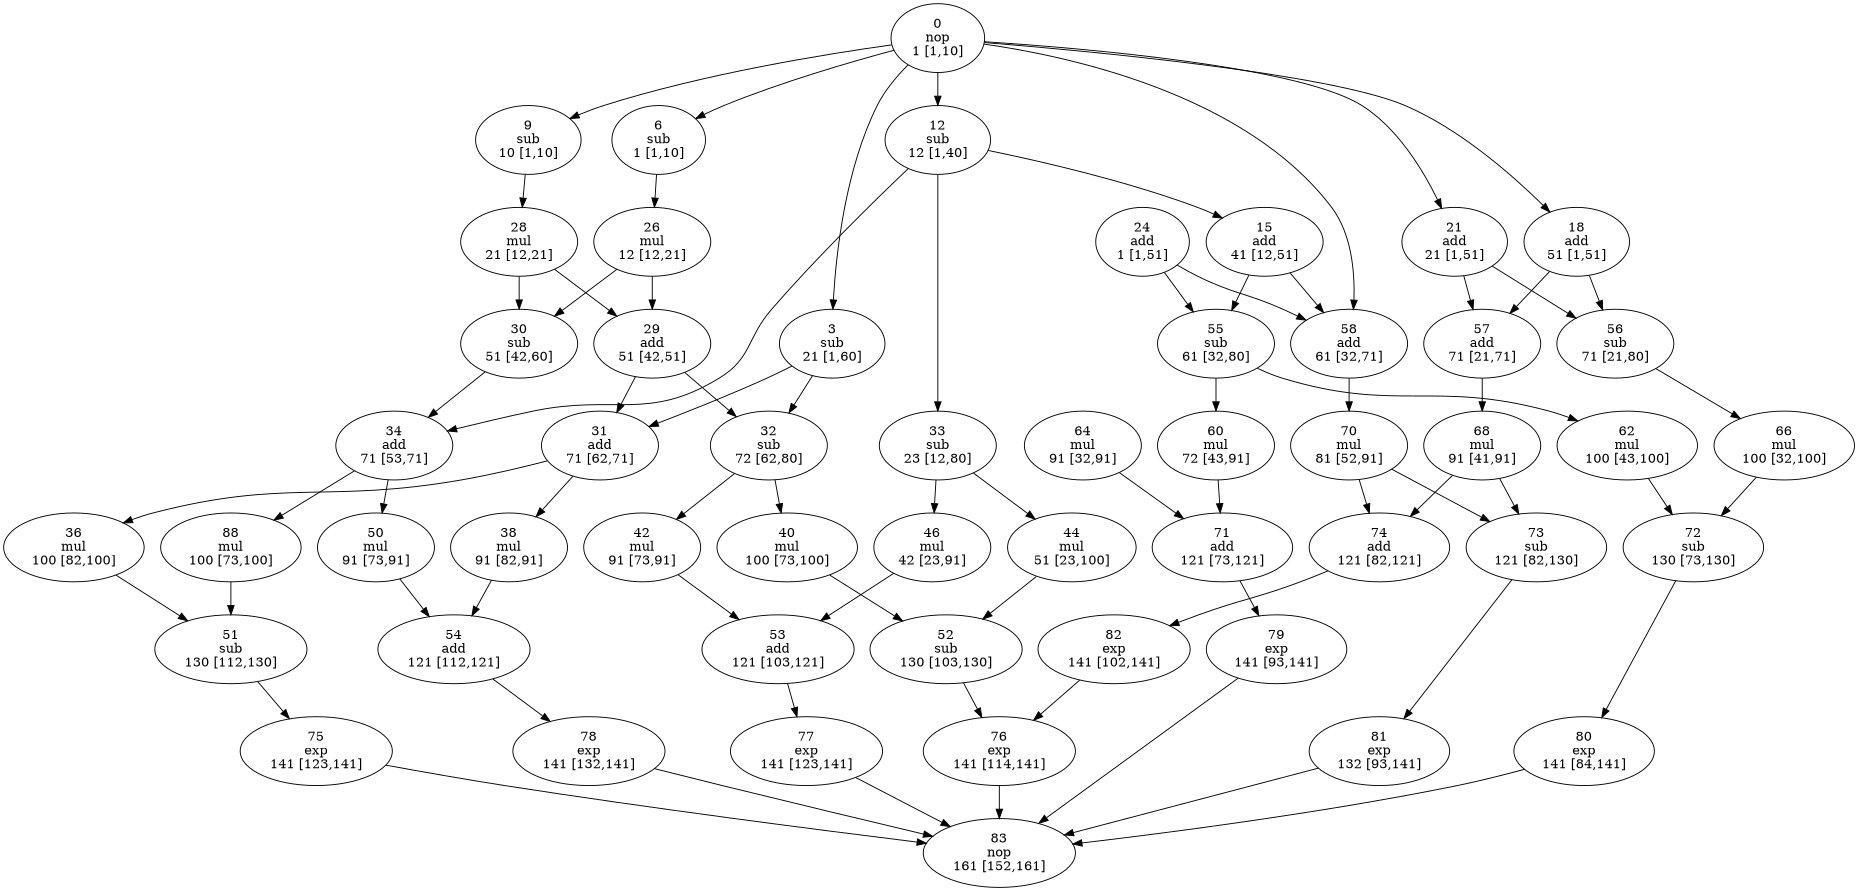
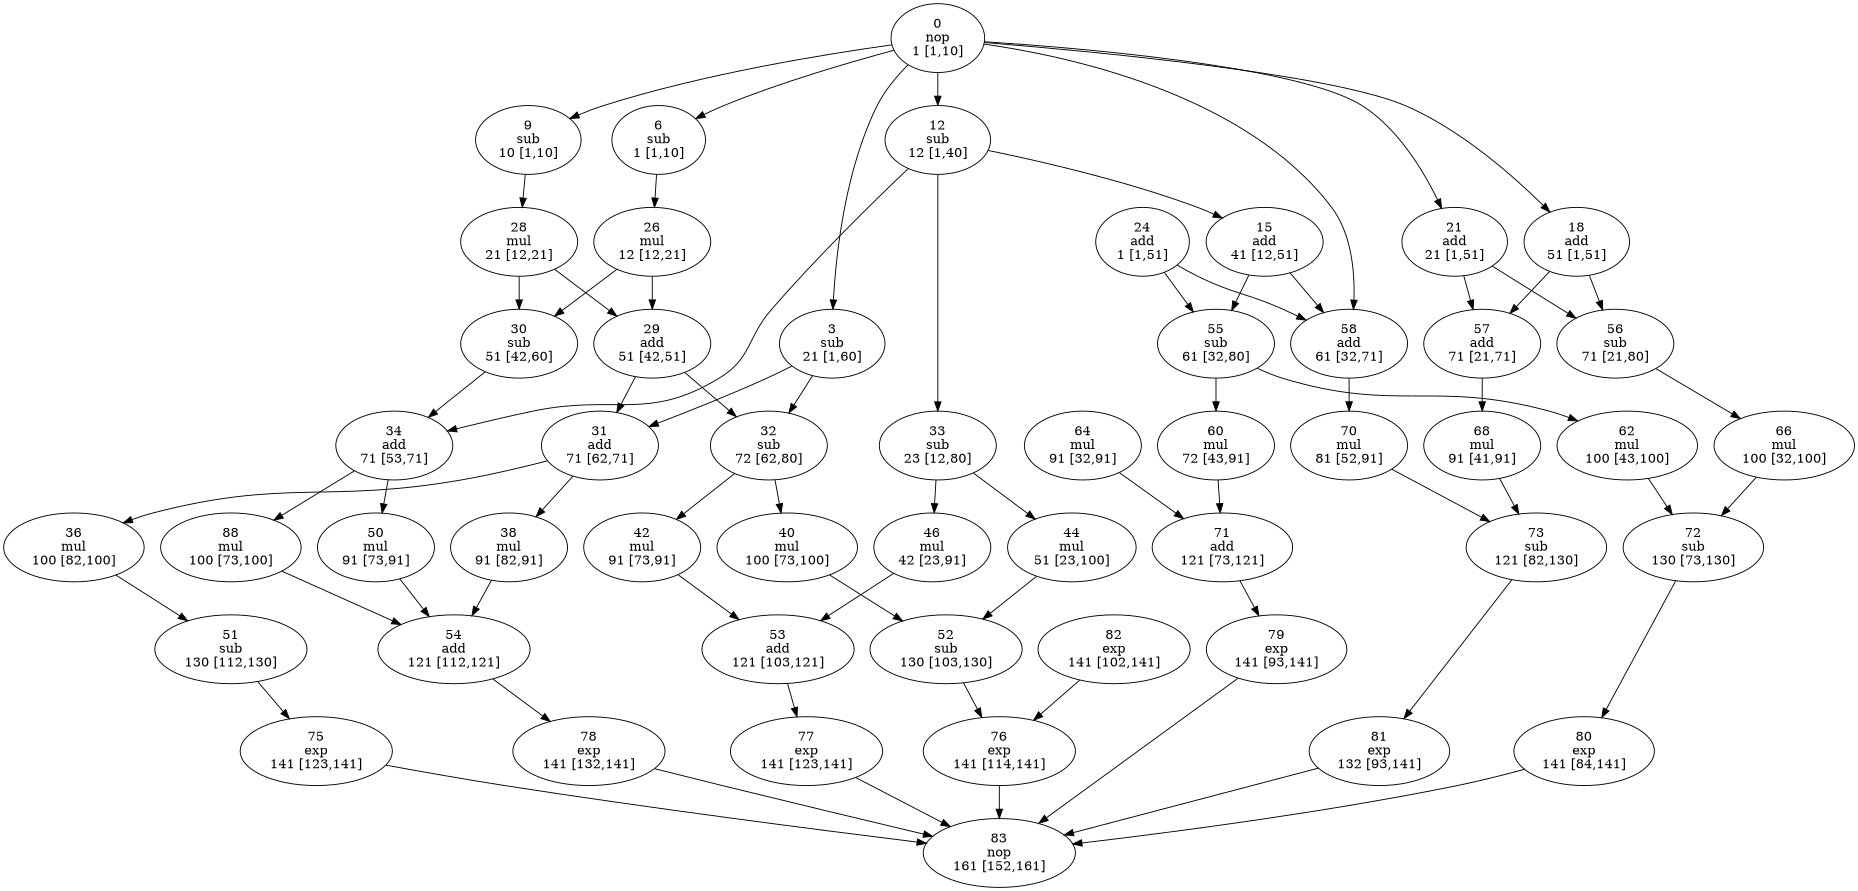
  strict digraph {
    node [area=2 delay=20 fontcolor=black scheduled=1 style=empty time_step=141 tl=91 ts=1]
    n1 [delay=11 label="56\nsub\n71 [21,80]" time_step=71 tl=80 ts=21]
    n2 [area=17 delay=30 label="66\nmul\n100 [32,100]" time_step=100 tl=100 ts=32]
    n3 [area=17 delay=30 label="64\nmul\n91 [32,91]" time_step=91 ts=32]
    n4 [label="71\nadd\n121 [73,121]" time_step=121 tl=121 ts=73]
    n5 [delay=11 label="72\nsub\n130 [73,130]" time_step=130 tl=130 ts=73]
    n6 [label="54\nadd\n121 [112,121]" time_step=121 tl=121 ts=112]
    n7 [label="78\nexp\n141 [132,141]" tl=141 ts=132]
    n8 [area=0 delay=0 label="83\nnop\n161 [152,161]" time_step=161 tl=161 ts=152]
    n9 [area=17 delay=30 label="42\nmul\n91 [73,91]" time_step=91 ts=73]
    n10 [label="53\nadd\n121 [103,121]" time_step=121 tl=121 ts=103]
    n11 [label="77\nexp\n141 [123,141]" tl=141 ts=123]
    n12 [area=17 delay=30 label="60\nmul\n72 [43,91]" time_step=72 ts=43]
    n13 [label="79\nexp\n141 [93,141]" tl=141 ts=93]
    n14 [area=17 delay=30 label="62\nmul\n100 [43,100]" time_step=100 tl=100 ts=43]
    n15 [label="80\nexp\n141 [84,141]" tl=141 ts=84]
    n16 [area=17 delay=30 label="68\nmul\n91 [41,91]" time_step=91 ts=41]
    n17 [delay=11 label="73\nsub\n121 [82,130]" time_step=121 tl=130 ts=82]
-   n18 [label="74\nadd\n121 [82,121]" time_step=121 tl=121 ts=82]
    n19 [label="81\nexp\n132 [93,141]" time_step=132 tl=141 ts=93]
    n20 [label="82\nexp\n141 [102,141]" tl=141 ts=102]
    n21 [label="24\nadd\n1 [1,51]" time_step=1 tl=51]
    n22 [label="58\nadd\n61 [32,71]" time_step=61 tl=71 ts=32]
    n23 [delay=11 label="55\nsub\n61 [32,80]" time_step=61 tl=80 ts=32]
    n24 [area=17 delay=30 label="70\nmul\n81 [52,91]" time_step=81 ts=52]
    n25 [area=17 delay=30 label="26\nmul\n12 [12,21]" time_step=12 tl=21 ts=12]
    n26 [label="29\nadd\n51 [42,51]" time_step=51 tl=51 ts=42]
    n27 [delay=11 label="30\nsub\n51 [42,60]" time_step=51 tl=60 ts=42]
    n28 [label="31\nadd\n71 [62,71]" time_step=71 tl=71 ts=62]
    n29 [delay=11 label="32\nsub\n72 [62,80]" time_step=72 tl=80 ts=62]
    n30 [label="34\nadd\n71 [53,71]" time_step=71 tl=71 ts=53]
    n31 [label="21\nadd\n21 [1,51]" time_step=21 tl=51]
    n32 [label="57\nadd\n71 [21,71]" time_step=71 tl=71 ts=21]
    n33 [area=17 delay=30 label="88\nmul\n100 [73,100]" time_step=100 tl=100 ts=73]
    n34 [delay=11 label="51\nsub\n130 [112,130]" time_step=130 tl=130 ts=112]
    n35 [label="75\nexp\n141 [123,141]" tl=141 ts=123]
    n36 [area=0 delay=0 label="0\nnop\n1 [1,10]" time_step=1 tl=10]
    n37 [delay=11 label="3\nsub\n21 [1,60]" time_step=21 tl=60]
    n38 [delay=11 label="6\nsub\n1 [1,10]" time_step=1 tl=10]
    n39 [delay=11 label="9\nsub\n10 [1,10]" time_step=10 tl=10]
    n40 [delay=11 label="12\nsub\n12 [1,40]" time_step=12 tl=40]
    n41 [label="18\nadd\n51 [1,51]" time_step=51 tl=51]
    n42 [area=17 delay=30 label="28\nmul\n21 [12,21]" time_step=21 tl=21 ts=12]
    n43 [label="15\nadd\n41 [12,51]" time_step=41 tl=51 ts=12]
    n44 [delay=11 label="33\nsub\n23 [12,80]" time_step=23 tl=80 ts=12]
    n45 [area=17 delay=30 label="46\nmul\n42 [23,91]" time_step=42 ts=23]
    n46 [area=17 delay=30 label="44\nmul\n51 [23,100]" time_step=51 tl=100 ts=23]
    n47 [delay=11 label="52\nsub\n130 [103,130]" time_step=130 tl=130 ts=103]
    n48 [label="76\nexp\n141 [114,141]" tl=141 ts=114]
    n49 [area=17 delay=30 label="38\nmul\n91 [82,91]" time_step=91 ts=82]
    n50 [area=17 delay=30 label="36\nmul\n100 [82,100]" time_step=100 tl=100 ts=82]
    n51 [area=17 delay=30 label="40\nmul\n100 [73,100]" time_step=100 tl=100 ts=73]
    n52 [area=17 delay=30 label="50\nmul\n91 [73,91]" time_step=91 ts=73]
    n1 -> n2
    n2 -> n5
    n3 -> n4
    n4 -> n13
    n5 -> n15
    n6 -> n7
    n7 -> n8
    n9 -> n10
    n10 -> n11
    n11 -> n8
    n12 -> n4
    n13 -> n8
    n14 -> n5
    n15 -> n8
    n16 -> n17
-   n16 -> n18
    n17 -> n19
-   n18 -> n20
    n19 -> n8
    n20 -> n48
    n21 -> n22
    n21 -> n23
    n22 -> n24
    n23 -> n12
    n23 -> n14
    n24 -> n17
-   n24 -> n18
    n25 -> n26
    n25 -> n27
    n26 -> n28
    n26 -> n29
    n27 -> n30
    n28 -> n49
    n28 -> n50
    n29 -> n9
    n29 -> n51
    n30 -> n33
    n30 -> n52
    n31 -> n1
    n31 -> n32
    n32 -> n16
-   n33 -> n34
+   n33 -> n6
    n34 -> n35
    n35 -> n8
    n36 -> n22
    n36 -> n31
    n36 -> n37
    n36 -> n38
    n36 -> n39
    n36 -> n40
    n36 -> n41
    n37 -> n28
    n37 -> n29
    n38 -> n25
    n39 -> n42
    n40 -> n30
    n40 -> n43
    n40 -> n44
    n41 -> n1
    n41 -> n32
    n42 -> n26
    n42 -> n27
    n43 -> n22
    n43 -> n23
    n44 -> n45
    n44 -> n46
    n45 -> n10
    n46 -> n47
    n47 -> n48
    n48 -> n8
    n49 -> n6
    n50 -> n34
    n51 -> n47
    n52 -> n6
  }
